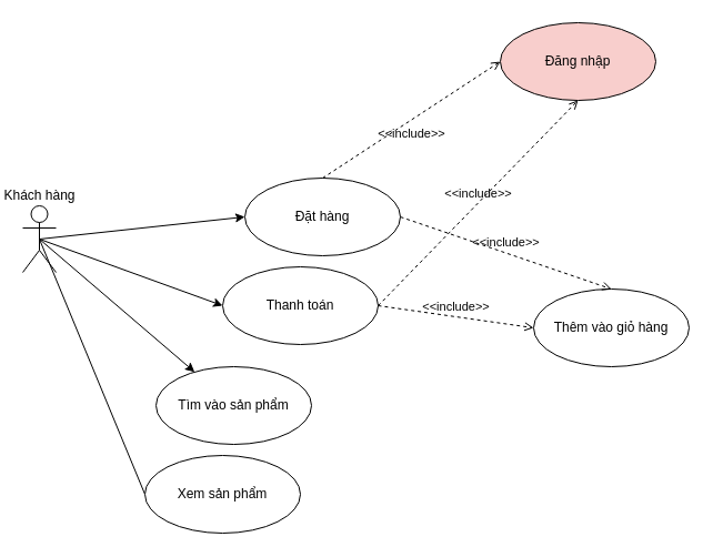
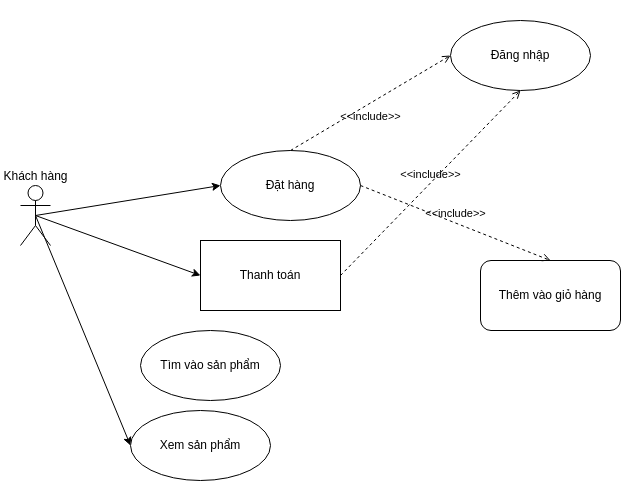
  <mxCell id="0" />
  <mxCell id="1" parent="0" />
- <mxCell id="2" style="rounded=0;orthogonalLoop=1;jettySize=auto;html=1;exitX=0.5;exitY=0.5;exitDx=0;exitDy=0;exitPerimeter=0;entryX=0;entryY=0.5;entryDx=0;entryDy=0;endArrow=none;" edge="1" parent="1" source="4" target="5"><mxGeometry relative="1" as="geometry" /></mxCell>
- <mxCell id="3" style="rounded=0;orthogonalLoop=1;jettySize=auto;html=1;exitX=0.5;exitY=0.5;exitDx=0;exitDy=0;exitPerimeter=0;" edge="1" parent="1" source="4" target="6"><mxGeometry relative="1" as="geometry" /></mxCell>
+ <mxCell id="2" style="rounded=0;orthogonalLoop=1;jettySize=auto;html=1;exitX=0.5;exitY=0.5;exitDx=0;exitDy=0;exitPerimeter=0;entryX=0;entryY=0.5;entryDx=0;entryDy=0;" edge="1" parent="1" source="4" target="5"><mxGeometry relative="1" as="geometry" /></mxCell>
  <mxCell id="4" value="Khách hàng" style="shape=umlActor;html=1;verticalLabelPosition=top;verticalAlign=bottom;align=center;labelPosition=center;" vertex="1" parent="1"><mxGeometry x="20" y="185" width="30" height="60" as="geometry" /></mxCell>
  <mxCell id="5" value="Xem sản phẩm" style="ellipse;whiteSpace=wrap;html=1;" vertex="1" parent="1"><mxGeometry x="130" y="410" width="140" height="70" as="geometry" /></mxCell>
  <mxCell id="6" value="Tìm vào sản phẩm" style="ellipse;whiteSpace=wrap;html=1;" vertex="1" parent="1"><mxGeometry x="140" y="330" width="140" height="70" as="geometry" /></mxCell>
- <mxCell id="7" value="Đặt hàng" style="ellipse;whiteSpace=wrap;html=1;" vertex="1" parent="1"><mxGeometry x="220" y="160" width="140" height="70" as="geometry" /></mxCell>
- <mxCell id="8" value="Thêm vào giỏ hàng" style="ellipse;whiteSpace=wrap;html=1;" vertex="1" parent="1"><mxGeometry x="480" y="260" width="140" height="70" as="geometry" /></mxCell>
- <mxCell id="9" value="Thanh toán" style="ellipse;whiteSpace=wrap;html=1;" vertex="1" parent="1"><mxGeometry x="200" y="240" width="140" height="70" as="geometry" /></mxCell>
- <mxCell id="10" value="Đăng nhập" style="ellipse;whiteSpace=wrap;html=1;fillColor=#f8cecc;" vertex="1" parent="1"><mxGeometry x="450" y="20" width="140" height="70" as="geometry" /></mxCell>
+ <mxCell id="7" value="Đặt hàng" style="ellipse;whiteSpace=wrap;html=1;" vertex="1" parent="1"><mxGeometry x="220" y="150" width="140" height="70" as="geometry" /></mxCell>
+ <mxCell id="8" value="Thêm vào giỏ hàng" style="whiteSpace=wrap;html=1;rounded=1;" vertex="1" parent="1"><mxGeometry x="480" y="260" width="140" height="70" as="geometry" /></mxCell>
+ <mxCell id="9" value="Thanh toán" style="whiteSpace=wrap;html=1;rounded=0;" vertex="1" parent="1"><mxGeometry x="200" y="240" width="140" height="70" as="geometry" /></mxCell>
+ <mxCell id="10" value="Đăng nhập" style="ellipse;whiteSpace=wrap;html=1;" vertex="1" parent="1"><mxGeometry x="450" y="20" width="140" height="70" as="geometry" /></mxCell>
  <mxCell id="11" style="rounded=0;orthogonalLoop=1;jettySize=auto;html=1;exitX=0.5;exitY=0.5;exitDx=0;exitDy=0;exitPerimeter=0;entryX=0;entryY=0.5;entryDx=0;entryDy=0;" edge="1" parent="1" source="4" target="7"><mxGeometry relative="1" as="geometry"><mxPoint x="45" y="225" as="sourcePoint" /><mxPoint x="150" y="465" as="targetPoint" /></mxGeometry></mxCell>
- <mxCell id="12" value="&amp;lt;&amp;lt;include&amp;gt;&amp;gt;" style="edgeStyle=none;html=1;endArrow=open;verticalAlign=bottom;dashed=1;labelBackgroundColor=none;rounded=0;exitX=1;exitY=0.5;exitDx=0;exitDy=0;entryX=0;entryY=0.5;entryDx=0;entryDy=0;" edge="1" parent="1" source="9" target="8"><mxGeometry width="160" relative="1" as="geometry"><mxPoint x="320" y="310" as="sourcePoint" /><mxPoint x="480" y="310" as="targetPoint" /></mxGeometry></mxCell>
  <mxCell id="13" value="&amp;lt;&amp;lt;include&amp;gt;&amp;gt;" style="edgeStyle=none;html=1;endArrow=open;verticalAlign=top;dashed=1;labelBackgroundColor=none;rounded=0;exitX=0.5;exitY=0;exitDx=0;exitDy=0;entryX=0;entryY=0.5;entryDx=0;entryDy=0;labelPosition=center;verticalLabelPosition=bottom;align=center;" edge="1" parent="1" source="7" target="10"><mxGeometry width="160" relative="1" as="geometry"><mxPoint x="509" y="200" as="sourcePoint" /><mxPoint x="610" y="280" as="targetPoint" /></mxGeometry></mxCell>
  <mxCell id="14" style="rounded=0;orthogonalLoop=1;jettySize=auto;html=1;exitX=0.5;exitY=0.5;exitDx=0;exitDy=0;exitPerimeter=0;entryX=0;entryY=0.5;entryDx=0;entryDy=0;" edge="1" parent="1" source="4" target="9"><mxGeometry relative="1" as="geometry"><mxPoint x="45" y="225" as="sourcePoint" /><mxPoint x="230" y="195" as="targetPoint" /></mxGeometry></mxCell>
  <mxCell id="15" value="&amp;lt;&amp;lt;include&amp;gt;&amp;gt;" style="edgeStyle=none;html=1;endArrow=open;verticalAlign=bottom;dashed=1;labelBackgroundColor=none;rounded=0;exitX=1;exitY=0.5;exitDx=0;exitDy=0;entryX=0.5;entryY=1;entryDx=0;entryDy=0;" edge="1" parent="1" source="9" target="10"><mxGeometry width="160" relative="1" as="geometry"><mxPoint x="329" y="310" as="sourcePoint" /><mxPoint x="610" y="280" as="targetPoint" /></mxGeometry></mxCell>
  <mxCell id="16" value="&amp;lt;&amp;lt;include&amp;gt;&amp;gt;" style="edgeStyle=none;html=1;endArrow=open;verticalAlign=bottom;dashed=1;labelBackgroundColor=none;rounded=0;exitX=1;exitY=0.5;exitDx=0;exitDy=0;entryX=0.5;entryY=0;entryDx=0;entryDy=0;" edge="1" parent="1" source="7" target="8"><mxGeometry width="160" relative="1" as="geometry"><mxPoint x="300" y="160" as="sourcePoint" /><mxPoint x="400" y="35" as="targetPoint" /></mxGeometry></mxCell>
